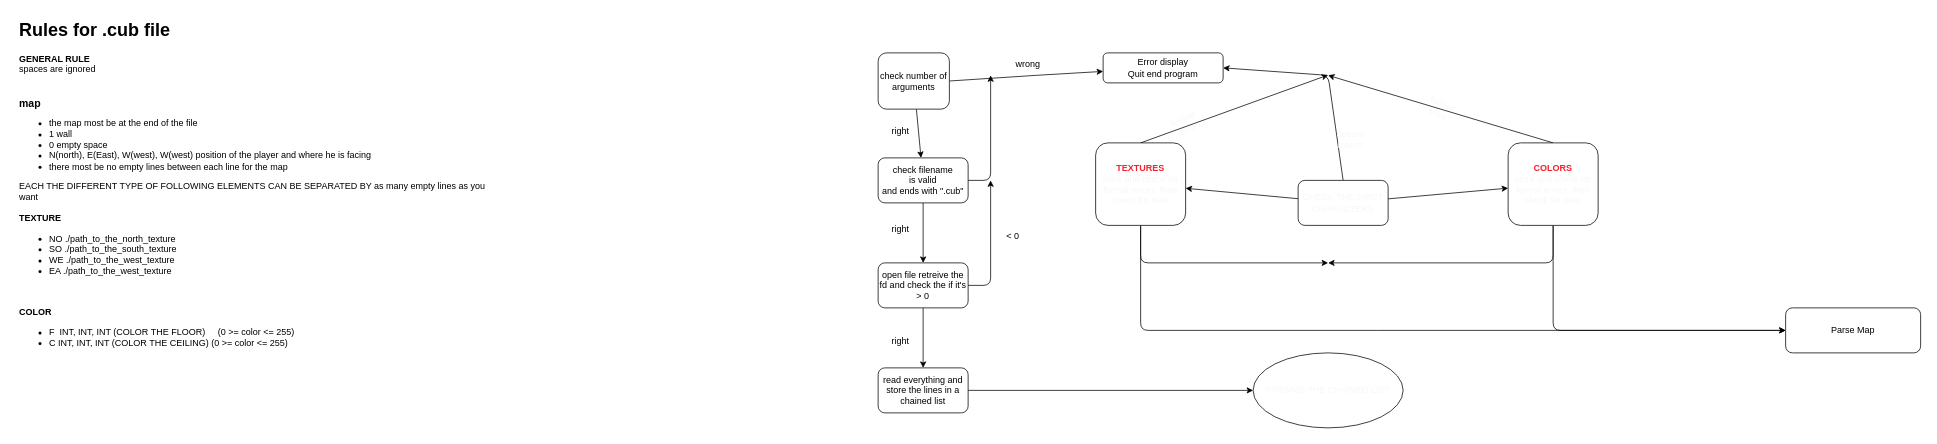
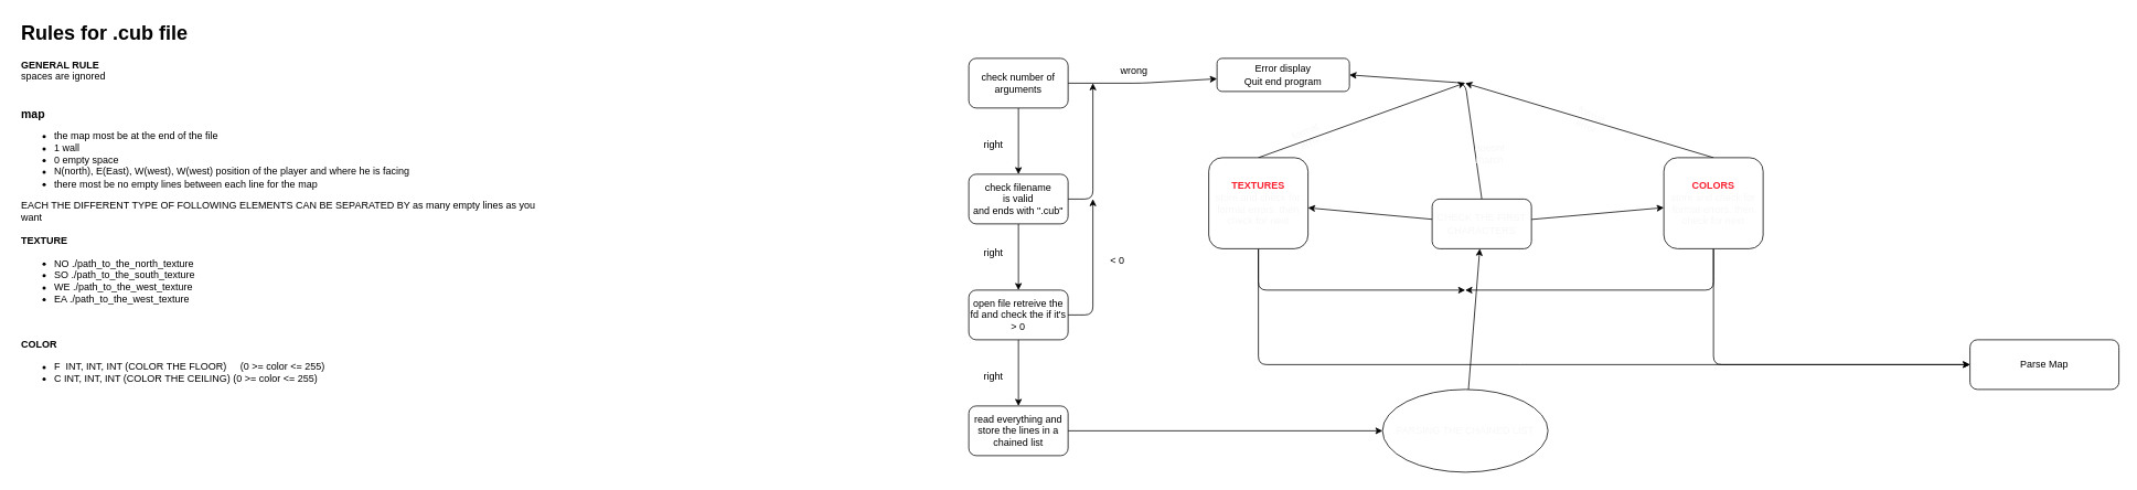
  <mxCell id="0" />
  <mxCell id="1" parent="0" />
  <mxCell id="2" style="edgeStyle=none;html=1;exitX=1;exitY=0.5;exitDx=0;exitDy=0;" parent="1" source="4" target="5" edge="1"><mxGeometry relative="1" as="geometry"><mxPoint x="1530" y="100" as="targetPoint" /><Array as="points"><mxPoint x="1380" y="100" /></Array></mxGeometry></mxCell>
  <mxCell id="3" value="" style="edgeStyle=none;html=1;" parent="1" source="4" target="8" edge="1"><mxGeometry relative="1" as="geometry" /></mxCell>
- <mxCell id="4" value="check number of arguments" style="rounded=1;whiteSpace=wrap;html=1;" parent="1" vertex="1"><mxGeometry x="1170" y="70" width="95" height="75" as="geometry" /></mxCell>
+ <mxCell id="4" value="check number of arguments" style="rounded=1;whiteSpace=wrap;html=1;" parent="1" vertex="1"><mxGeometry x="1170" y="70" width="120" height="60" as="geometry" /></mxCell>
  <mxCell id="5" value="Error display&lt;br&gt;Quit end program" style="rounded=1;whiteSpace=wrap;html=1;" parent="1" vertex="1"><mxGeometry x="1470" y="70" width="160" height="40" as="geometry" /></mxCell>
  <mxCell id="6" style="edgeStyle=none;html=1;exitX=1;exitY=0.5;exitDx=0;exitDy=0;" parent="1" source="8" edge="1"><mxGeometry relative="1" as="geometry"><mxPoint x="1320" y="100" as="targetPoint" /><Array as="points"><mxPoint x="1320" y="240" /></Array></mxGeometry></mxCell>
  <mxCell id="7" value="" style="edgeStyle=none;html=1;" parent="1" source="8" target="13" edge="1"><mxGeometry relative="1" as="geometry" /></mxCell>
  <mxCell id="8" value="check filename &lt;br&gt;is valid&lt;br&gt;and ends with &quot;.cub&quot;&lt;br&gt;" style="whiteSpace=wrap;html=1;rounded=1;" parent="1" vertex="1"><mxGeometry x="1170" y="210" width="120" height="60" as="geometry" /></mxCell>
  <mxCell id="9" value="wrong" style="text;html=1;strokeColor=none;fillColor=none;align=center;verticalAlign=middle;whiteSpace=wrap;rounded=0;" parent="1" vertex="1"><mxGeometry x="1340" y="70" width="60" height="30" as="geometry" /></mxCell>
  <mxCell id="10" value="right" style="text;html=1;strokeColor=none;fillColor=none;align=center;verticalAlign=middle;whiteSpace=wrap;rounded=0;" parent="1" vertex="1"><mxGeometry x="1170" y="160" width="60" height="30" as="geometry" /></mxCell>
  <mxCell id="11" style="edgeStyle=none;html=1;" parent="1" source="13" edge="1"><mxGeometry relative="1" as="geometry"><mxPoint x="1320" y="240" as="targetPoint" /><Array as="points"><mxPoint x="1320" y="380" /></Array></mxGeometry></mxCell>
  <mxCell id="12" value="" style="edgeStyle=none;html=1;fontColor=#f8f7f7;" parent="1" source="13" target="18" edge="1"><mxGeometry relative="1" as="geometry" /></mxCell>
  <mxCell id="13" value="open file retreive the fd and check the if it's &amp;gt; 0" style="whiteSpace=wrap;html=1;rounded=1;" parent="1" vertex="1"><mxGeometry x="1170" y="350" width="120" height="60" as="geometry" /></mxCell>
  <mxCell id="14" value="&amp;lt; 0" style="text;html=1;strokeColor=none;fillColor=none;align=center;verticalAlign=middle;whiteSpace=wrap;rounded=0;" parent="1" vertex="1"><mxGeometry x="1320" y="300" width="60" height="30" as="geometry" /></mxCell>
  <mxCell id="15" value="right" style="text;html=1;strokeColor=none;fillColor=none;align=center;verticalAlign=middle;whiteSpace=wrap;rounded=0;" parent="1" vertex="1"><mxGeometry x="1170" y="290" width="60" height="30" as="geometry" /></mxCell>
  <mxCell id="16" value="&lt;h1&gt;Rules for .cub file&lt;/h1&gt;&lt;div&gt;&lt;span style=&quot;&quot;&gt;&#09;&lt;/span&gt;&lt;b&gt;&lt;span style=&quot;&quot;&gt;&#09;&lt;/span&gt;GENERAL RULE&lt;/b&gt;&lt;/div&gt;&lt;div&gt;&lt;span style=&quot;background-color: initial;&quot;&gt;&lt;span style=&quot;&quot;&gt;&#09;&lt;/span&gt;&lt;span style=&quot;&quot;&gt;&#09;&lt;/span&gt;&lt;span style=&quot;&quot;&gt;&#09;&lt;/span&gt;spaces are ignored&lt;/span&gt;&lt;/div&gt;&lt;div&gt;&lt;br&gt;&lt;/div&gt;&lt;div&gt;&lt;br&gt;&lt;/div&gt;&lt;div&gt;&lt;span style=&quot;background-color: initial;&quot;&gt;&lt;span style=&quot;&quot;&gt;&#09;&lt;/span&gt;&lt;b&gt;&lt;font style=&quot;font-size: 14px;&quot;&gt;&lt;span style=&quot;&quot;&gt;&#09;&lt;/span&gt;&lt;span style=&quot;&quot;&gt;&#09;&lt;/span&gt;map&lt;/font&gt;&lt;/b&gt;&lt;/span&gt;&lt;br&gt;&lt;ul&gt;&lt;li&gt;&lt;span style=&quot;background-color: initial;&quot;&gt;the map most be at the end of the file&amp;nbsp;&lt;/span&gt;&lt;/li&gt;&lt;li&gt;&lt;span style=&quot;background-color: initial;&quot;&gt;1 wall&lt;/span&gt;&lt;br&gt;&lt;/li&gt;&lt;li&gt;&lt;span style=&quot;background-color: initial;&quot;&gt;0 empty space&lt;/span&gt;&lt;br&gt;&lt;/li&gt;&lt;li&gt;&lt;span style=&quot;background-color: initial;&quot;&gt;N(north), E(East), W(west), W(west) position of the player and where he is facing&lt;/span&gt;&lt;br&gt;&lt;/li&gt;&lt;li&gt;&lt;span style=&quot;background-color: initial;&quot;&gt;there most be no empty lines between each line for the map&lt;/span&gt;&lt;/li&gt;&lt;/ul&gt;&lt;/div&gt;&lt;div&gt;EACH THE DIFFERENT TYPE OF FOLLOWING ELEMENTS CAN BE SEPARATED BY as many empty lines as you want&amp;nbsp;&amp;nbsp;&lt;/div&gt;&lt;div&gt;&lt;br&gt;&lt;/div&gt;&lt;div&gt;&lt;span style=&quot;&quot;&gt;&#09;&lt;/span&gt;&lt;b&gt;&lt;span style=&quot;&quot;&gt;&#09;&lt;/span&gt;&lt;span style=&quot;&quot;&gt;&#09;&lt;/span&gt;TEXTURE&lt;/b&gt;&lt;br&gt;&lt;/div&gt;&lt;div&gt;&lt;ul&gt;&lt;li&gt;NO ./path_to_the_north_texture&lt;/li&gt;&lt;li&gt;SO ./path_to_the_south_texture&lt;/li&gt;&lt;li&gt;WE ./path_to_the_west_texture&lt;/li&gt;&lt;li&gt;EA ./path_to_the_west_texture&lt;/li&gt;&lt;/ul&gt;&lt;div&gt;&lt;br&gt;&lt;/div&gt;&lt;/div&gt;&lt;div&gt;&lt;br&gt;&lt;/div&gt;&lt;div&gt;&lt;div&gt;&lt;b&gt;&lt;span style=&quot;&quot;&gt;&#09;&lt;/span&gt;COLOR&lt;/b&gt;&lt;br&gt;&lt;/div&gt;&lt;div&gt;&lt;ul&gt;&lt;li&gt;F&amp;nbsp; INT, INT, INT (COLOR THE FLOOR)&amp;nbsp; &amp;nbsp; &amp;nbsp;(0 &amp;gt;= color &amp;lt;= 255)&lt;/li&gt;&lt;li&gt;C INT, INT, INT (COLOR THE CEILING) (0 &amp;gt;= color &amp;lt;= 255)&lt;/li&gt;&lt;/ul&gt;&lt;/div&gt;&lt;/div&gt;" style="text;html=1;spacing=5;spacingTop=-20;whiteSpace=wrap;overflow=hidden;rounded=0;" parent="1" vertex="1"><mxGeometry x="20" y="20" width="630" height="530" as="geometry" /></mxCell>
  <mxCell id="17" value="" style="edgeStyle=none;html=1;fontColor=#f8f7f7;" parent="1" source="18" edge="1"><mxGeometry relative="1" as="geometry"><mxPoint x="1670" y="520" as="targetPoint" /></mxGeometry></mxCell>
  <mxCell id="18" value="read everything and store the lines in a chained list" style="whiteSpace=wrap;html=1;rounded=1;" parent="1" vertex="1"><mxGeometry x="1170" y="490" width="120" height="60" as="geometry" /></mxCell>
  <mxCell id="19" value="right" style="text;html=1;strokeColor=none;fillColor=none;align=center;verticalAlign=middle;whiteSpace=wrap;rounded=0;" parent="1" vertex="1"><mxGeometry x="1170" y="440" width="60" height="30" as="geometry" /></mxCell>
+ <mxCell id="20" value="" style="edgeStyle=none;html=1;fontColor=#f8f7f7;" parent="1" source="21" target="25" edge="1"><mxGeometry relative="1" as="geometry" /></mxCell>
  <mxCell id="21" value="PARSING THE CHAINED LIST" style="ellipse;whiteSpace=wrap;html=1;fontColor=#f8f7f7;" parent="1" vertex="1"><mxGeometry x="1670" y="470" width="200" height="100" as="geometry" /></mxCell>
  <mxCell id="22" value="" style="edgeStyle=none;html=1;fontColor=#f8f7f7;" parent="1" source="25" target="29" edge="1"><mxGeometry relative="1" as="geometry" /></mxCell>
  <mxCell id="23" value="" style="edgeStyle=none;html=1;fontColor=#f8f7f7;" parent="1" source="25" target="33" edge="1"><mxGeometry relative="1" as="geometry" /></mxCell>
  <mxCell id="24" style="edgeStyle=none;html=1;exitX=0.5;exitY=0;exitDx=0;exitDy=0;entryX=1;entryY=0.5;entryDx=0;entryDy=0;fontColor=#f8f7f7;" parent="1" source="25" target="5" edge="1"><mxGeometry relative="1" as="geometry"><Array as="points"><mxPoint x="1770" y="100" /></Array></mxGeometry></mxCell>
  <mxCell id="25" value="CHECK THE FIRST CHARACTERS" style="rounded=1;whiteSpace=wrap;html=1;fontColor=#f8f7f7;" parent="1" vertex="1"><mxGeometry x="1730" y="240" width="120" height="60" as="geometry" /></mxCell>
  <mxCell id="26" style="edgeStyle=none;html=1;exitX=0.5;exitY=0;exitDx=0;exitDy=0;fontColor=#f8f7f7;" parent="1" source="29" edge="1"><mxGeometry relative="1" as="geometry"><mxPoint x="1770" y="99.538" as="targetPoint" /></mxGeometry></mxCell>
  <mxCell id="27" style="edgeStyle=none;html=1;fontColor=#F8202F;" parent="1" source="29" edge="1"><mxGeometry relative="1" as="geometry"><mxPoint x="1770" y="350" as="targetPoint" /><Array as="points"><mxPoint x="1520" y="350" /></Array></mxGeometry></mxCell>
  <mxCell id="28" style="edgeStyle=none;html=1;exitX=0.5;exitY=1;exitDx=0;exitDy=0;fontColor=#FFFFFF;" parent="1" source="29" edge="1"><mxGeometry relative="1" as="geometry"><mxPoint x="2380" y="440" as="targetPoint" /><Array as="points"><mxPoint x="1520" y="440" /></Array></mxGeometry></mxCell>
  <mxCell id="29" value="&lt;b&gt;&lt;font color=&quot;#f8202f&quot;&gt;TEXTURES&lt;/font&gt;&lt;/b&gt;&lt;br&gt;store and check for format errors. then check for next" style="rounded=1;whiteSpace=wrap;html=1;fontColor=#f8f7f7;" parent="1" vertex="1"><mxGeometry x="1460" y="190" width="120" height="110" as="geometry" /></mxCell>
  <mxCell id="30" style="edgeStyle=none;html=1;exitX=0.5;exitY=0;exitDx=0;exitDy=0;fontColor=#f8f7f7;" parent="1" source="33" edge="1"><mxGeometry relative="1" as="geometry"><mxPoint x="1770" y="100" as="targetPoint" /></mxGeometry></mxCell>
  <mxCell id="31" style="edgeStyle=none;html=1;exitX=0.5;exitY=1;exitDx=0;exitDy=0;fontColor=#F8202F;" parent="1" source="33" edge="1"><mxGeometry relative="1" as="geometry"><mxPoint x="1770" y="350" as="targetPoint" /><Array as="points"><mxPoint x="2070" y="350" /></Array></mxGeometry></mxCell>
  <mxCell id="32" style="edgeStyle=none;html=1;exitX=0.5;exitY=1;exitDx=0;exitDy=0;fontColor=#FFFFFF;" parent="1" source="33" edge="1"><mxGeometry relative="1" as="geometry"><mxPoint x="2380" y="440" as="targetPoint" /><Array as="points"><mxPoint x="2070" y="440" /></Array></mxGeometry></mxCell>
  <mxCell id="33" value="&lt;b&gt;&lt;font color=&quot;#f8202f&quot;&gt;COLORS&lt;/font&gt;&lt;/b&gt;&lt;br&gt;store and check for format errors. then check for next" style="whiteSpace=wrap;html=1;fontColor=#f8f7f7;rounded=1;" parent="1" vertex="1"><mxGeometry x="2010" y="190" width="120" height="110" as="geometry" /></mxCell>
  <mxCell id="34" value="doesnt march" style="text;html=1;strokeColor=none;fillColor=none;align=center;verticalAlign=middle;whiteSpace=wrap;rounded=0;fontColor=#f8f7f7;" parent="1" vertex="1"><mxGeometry x="1770" y="170" width="60" height="30" as="geometry" /></mxCell>
  <mxCell id="35" value="format error" style="text;html=1;strokeColor=none;fillColor=none;align=center;verticalAlign=middle;whiteSpace=wrap;rounded=0;fontColor=#f8f7f7;rotation=-25;" parent="1" vertex="1"><mxGeometry x="1550" y="150" width="60" height="30" as="geometry" /></mxCell>
  <mxCell id="36" value="format error" style="text;html=1;strokeColor=none;fillColor=none;align=center;verticalAlign=middle;whiteSpace=wrap;rounded=0;fontColor=#f8f7f7;rotation=25;" parent="1" vertex="1"><mxGeometry x="1890" y="130" width="60" height="30" as="geometry" /></mxCell>
  <mxCell id="37" value="&lt;font color=&quot;#ffffff&quot;&gt;next is colors&lt;/font&gt;" style="text;html=1;strokeColor=none;fillColor=none;align=center;verticalAlign=middle;whiteSpace=wrap;rounded=0;fontColor=#F8202F;" parent="1" vertex="1"><mxGeometry x="1620" y="275" width="60" height="30" as="geometry" /></mxCell>
  <mxCell id="38" value="next is textures" style="text;html=1;strokeColor=none;fillColor=none;align=center;verticalAlign=middle;whiteSpace=wrap;rounded=0;fontColor=#FFFFFF;" parent="1" vertex="1"><mxGeometry x="1910" y="350" width="60" height="30" as="geometry" /></mxCell>
  <mxCell id="39" value="Next is map" style="text;html=1;strokeColor=none;fillColor=none;align=center;verticalAlign=middle;whiteSpace=wrap;rounded=0;fontColor=#FFFFFF;" parent="1" vertex="1"><mxGeometry x="1800" y="410" width="60" height="30" as="geometry" /></mxCell>
  <mxCell id="40" value="Parse Map" style="rounded=1;whiteSpace=wrap;html=1;" vertex="1" parent="1"><mxGeometry x="2380" y="410" width="180" height="60" as="geometry" /></mxCell>
